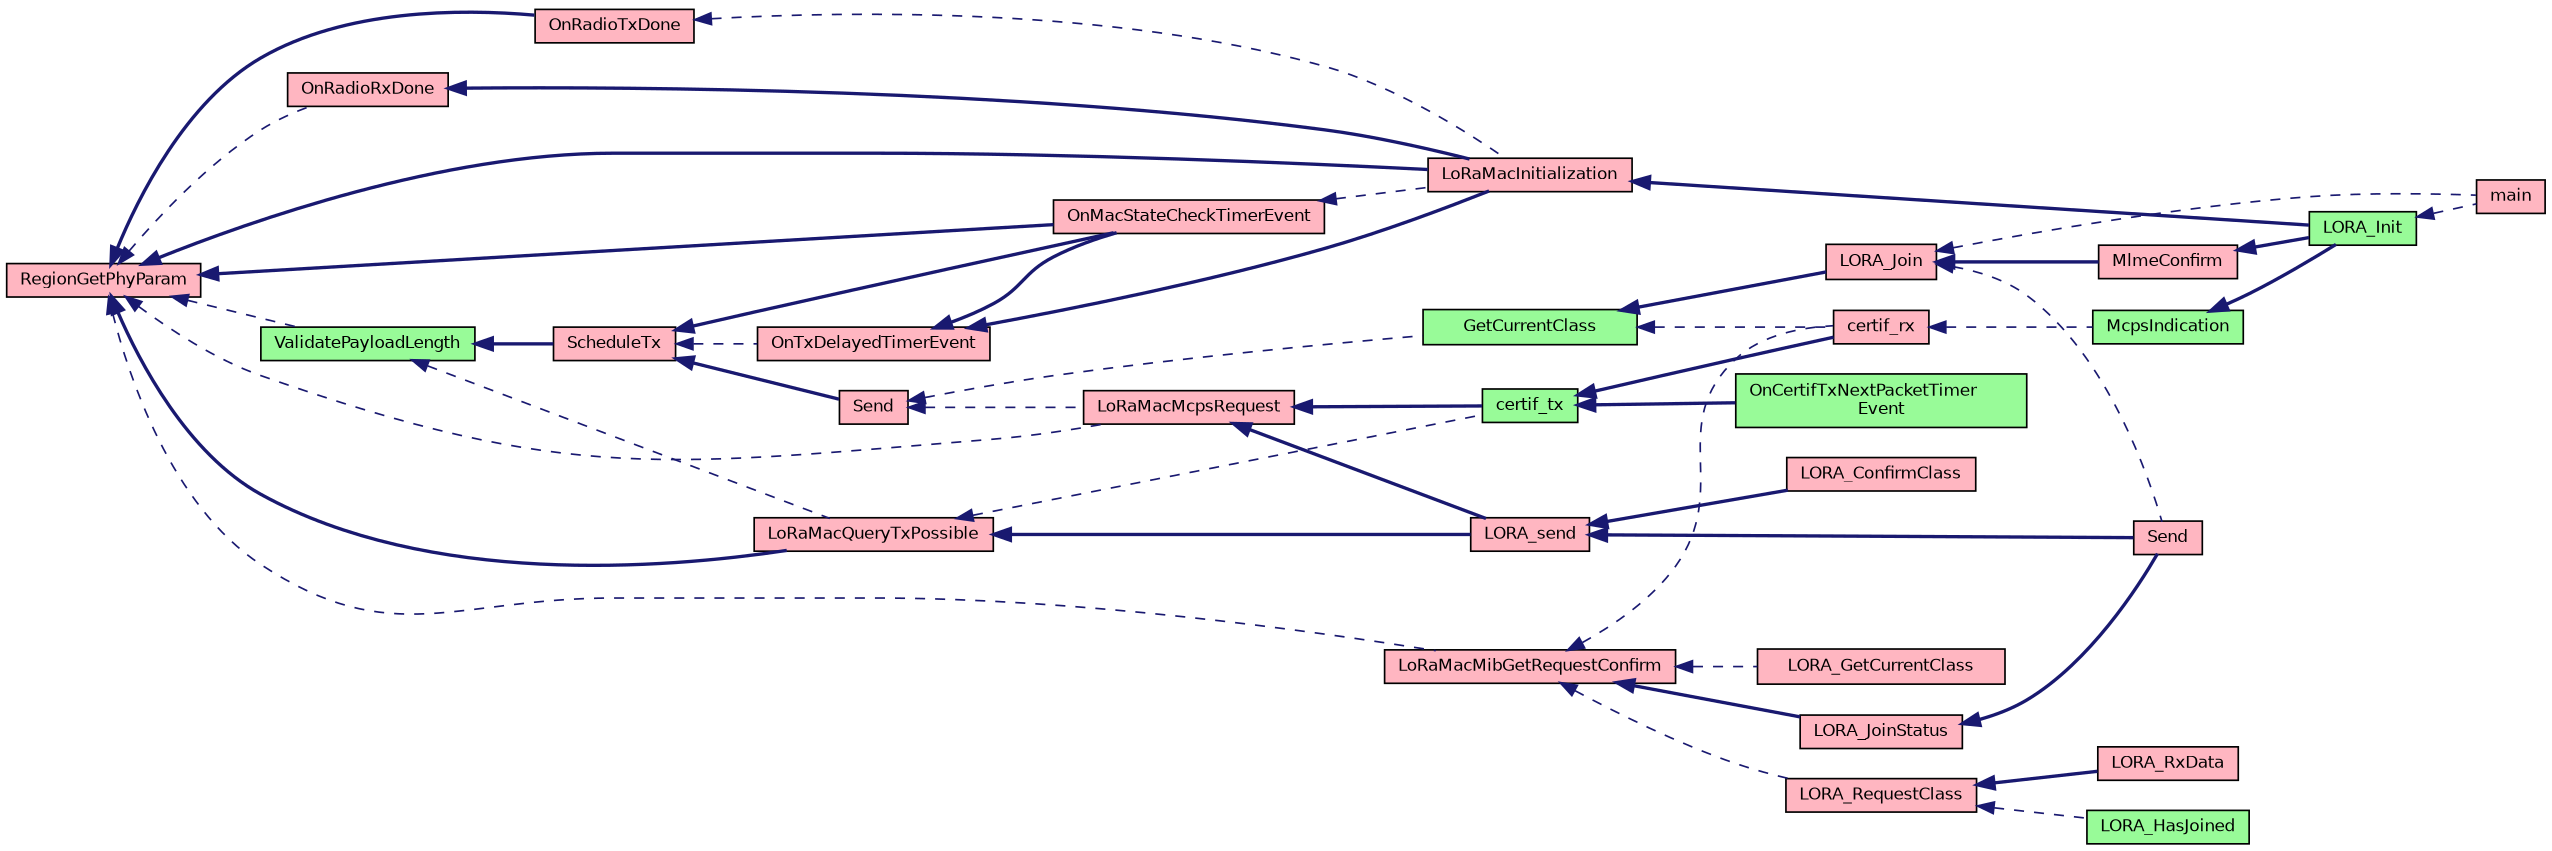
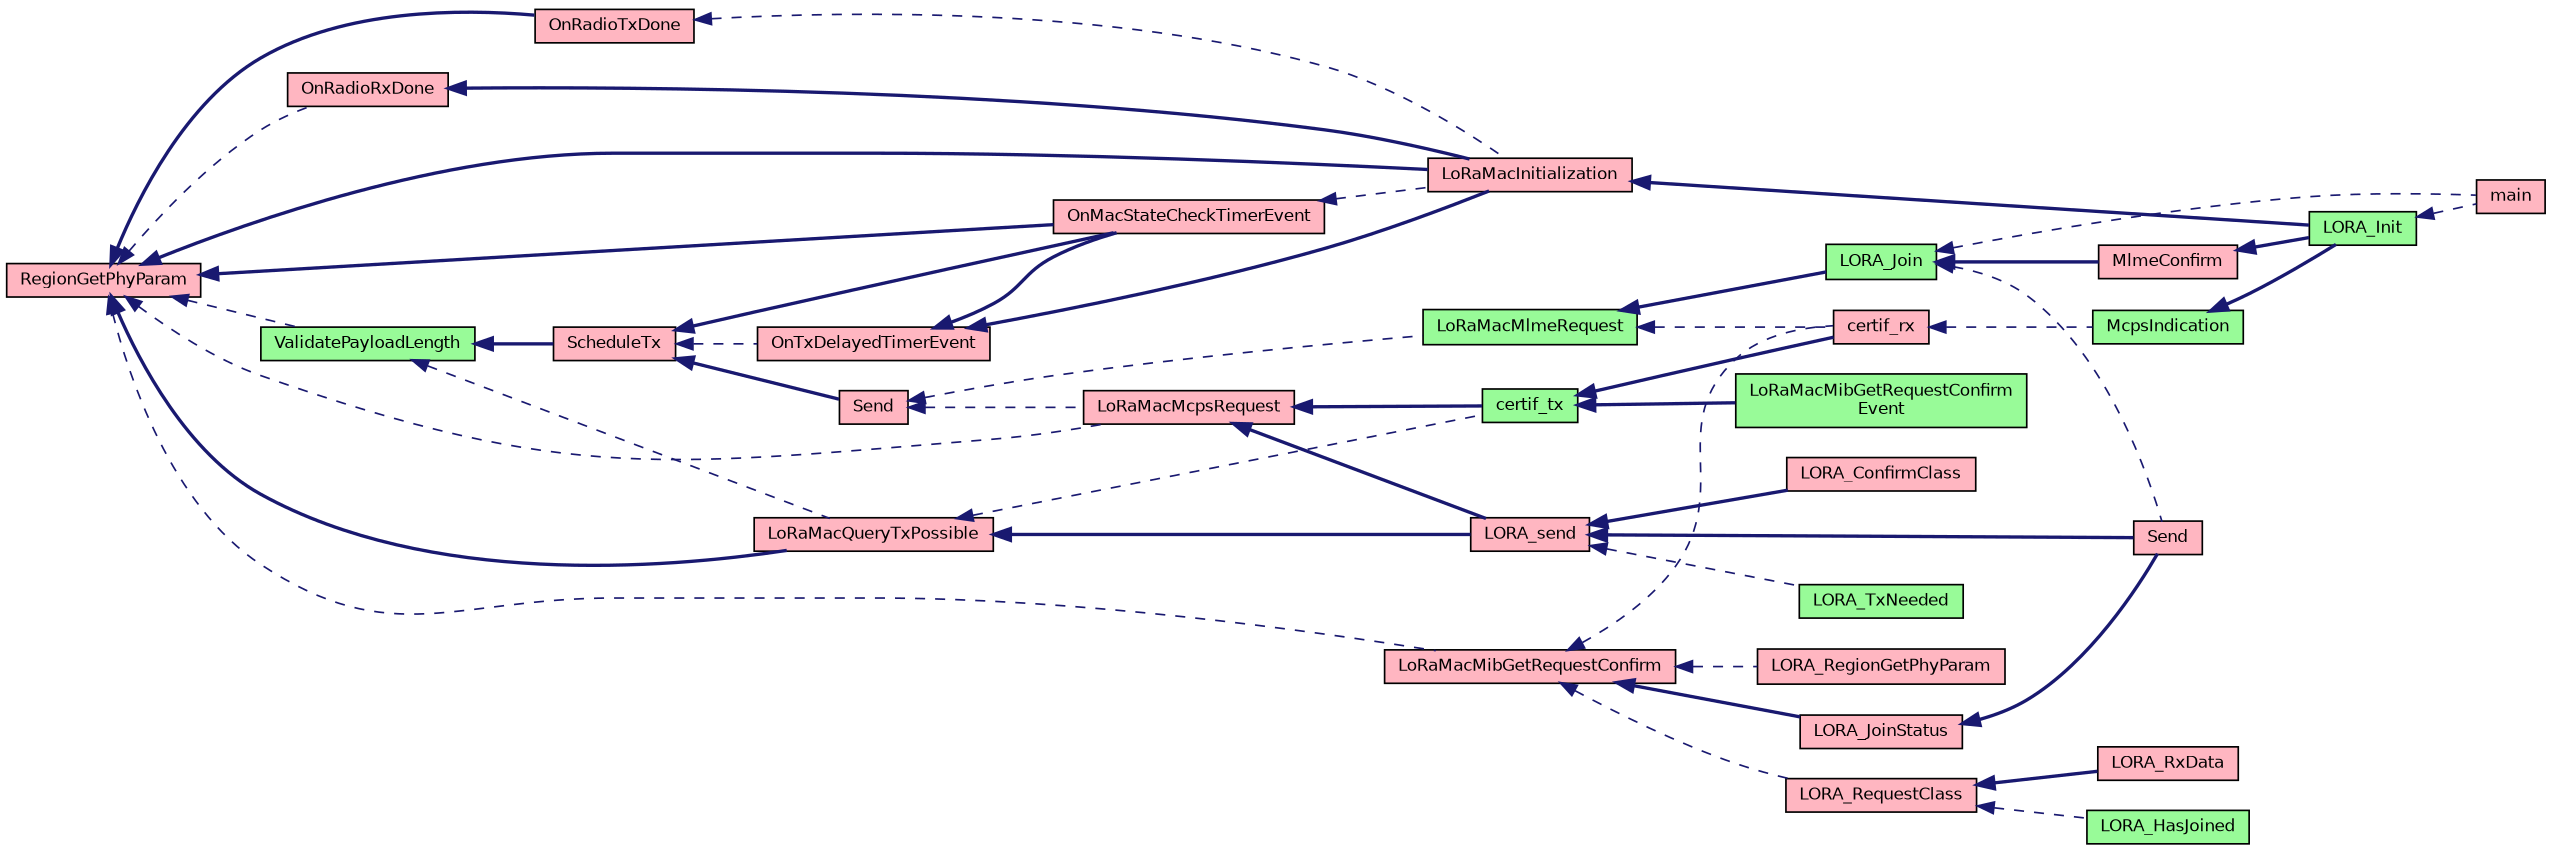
  digraph {
    rankdir=LR
    node [color=black fillcolor=lightpink fontname=Helvetica fontsize=10 shape=record style=filled]
    edge [color=midnightblue dir=back fontname=Helvetica fontsize=10 labelfontname=Helvetica labelfontsize=10 style=bold]
    n1 [fontcolor=black height=0.2 label=RegionGetPhyParam width=0.4]
    n2 [height=0.2 label=OnRadioTxDone width=0.4]
    n3 [height=0.2 label=LoRaMacInitialization width=0.4]
    n4 [height=0.2 label=OnRadioRxDone width=0.4]
    n5 [height=0.2 label=OnMacStateCheckTimerEvent width=0.4]
    n6 [fillcolor=palegreen height=0.2 label=ValidatePayloadLength width=0.4]
    n7 [height=0.2 label=LoRaMacMcpsRequest width=0.4]
    n8 [height=0.2 label=LoRaMacQueryTxPossible width=0.4]
    n9 [height=0.2 label=LoRaMacMibGetRequestConfirm width=0.4]
    n10 [fillcolor=palegreen height=0.2 label=LORA_Init width=0.4]
    n11 [height=0.2 label=ScheduleTx width=0.4]
    n12 [fillcolor=palegreen height=0.2 label=certif_tx width=0.4]
    n13 [height=0.2 label=LORA_send width=0.4]
    n14 [height=0.2 label=certif_rx width=0.4]
    n15 [height=0.2 label=LORA_JoinStatus width=0.4]
    n16 [height=0.2 label=LORA_RequestClass width=0.4]
-   n17 [height=0.2 label=LORA_GetCurrentClass width=0.4]
+   n17 [height=0.2 label=LORA_RegionGetPhyParam width=0.4]
    n18 [height=0.2 label=main width=0.4]
    n19 [height=0.2 label=OnTxDelayedTimerEvent width=0.4]
    n20 [height=0.2 label=Send width=0.4]
-   n21 [fillcolor=palegreen height=0.2 label=GetCurrentClass width=0.4]
-   n22 [height=0.2 label=LORA_Join width=0.4]
+   n21 [fillcolor=palegreen height=0.2 label=LoRaMacMlmeRequest width=0.4]
+   n22 [fillcolor=palegreen height=0.2 label=LORA_Join width=0.4]
    n23 [fillcolor=palegreen height=0.2 label=McpsIndication width=0.4]
    n24 [height=0.2 label=MlmeConfirm width=0.4]
    n25 [height=0.2 label=Send width=0.4]
-   n26 [fillcolor=palegreen height=0.2 label="OnCertifTxNextPacketTimer\lEvent" width=0.4]
+   n26 [fillcolor=palegreen height=0.2 label="LoRaMacMibGetRequestConfirm\lEvent" width=0.4]
    n27 [height=0.2 label=LORA_ConfirmClass width=0.4]
+   n28 [fillcolor=palegreen height=0.2 label=LORA_TxNeeded width=0.4]
    n29 [fillcolor=palegreen height=0.2 label=LORA_HasJoined width=0.4]
    n30 [height=0.2 label=LORA_RxData width=0.4]
    n1 -> n2
    n1 -> n3
    n1 -> n4 [style=dashed]
    n1 -> n5
    n1 -> n6 [style=dashed]
    n1 -> n7 [style=dashed]
    n1 -> n8
    n1 -> n9 [style=dashed]
    n2 -> n3 [style=dashed]
    n3 -> n10
    n4 -> n3
    n5 -> n3 [style=dashed]
    n6 -> n8 [style=dashed]
    n6 -> n11
    n7 -> n12
    n7 -> n13
    n8 -> n12 [style=dashed]
    n8 -> n13
    n9 -> n14 [style=dashed]
    n9 -> n15
    n9 -> n16 [style=dashed]
    n9 -> n17 [style=dashed]
    n10 -> n18 [style=dashed]
    n11 -> n5
    n11 -> n19 [style=dashed]
    n11 -> n20
    n12 -> n14
    n12 -> n26
    n13 -> n25
    n13 -> n27
+   n13 -> n28 [style=dashed]
    n14 -> n23 [style=dashed]
    n15 -> n25
    n16 -> n29 [style=dashed]
    n16 -> n30
    n19 -> n3
    n19 -> n5
    n20 -> n7 [style=dashed]
    n20 -> n21 [style=dashed]
    n21 -> n14 [style=dashed]
    n21 -> n22
    n22 -> n18 [style=dashed]
    n22 -> n24
    n22 -> n25 [style=dashed]
    n23 -> n10
    n24 -> n10
  }
